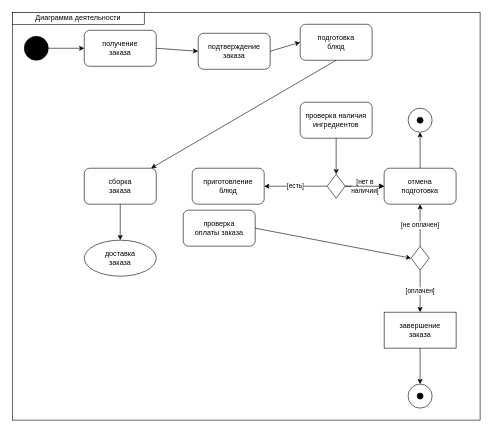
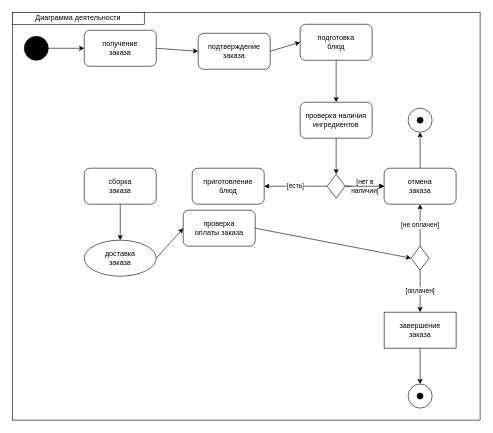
  <mxCell id="0" />
  <mxCell id="1" parent="0" />
  <mxCell id="2" value="" style="ellipse;whiteSpace=wrap;html=1;aspect=fixed;fillColor=#000000;" vertex="1" parent="1"><mxGeometry x="40" y="60" width="40" height="40" as="geometry" /></mxCell>
  <mxCell id="3" value="получение&lt;div&gt;заказа&lt;/div&gt;" style="rounded=1;whiteSpace=wrap;html=1;" vertex="1" parent="1"><mxGeometry x="140" y="50" width="120" height="60" as="geometry" /></mxCell>
  <mxCell id="4" value="подтверждение&lt;div&gt;заказа&lt;/div&gt;" style="rounded=1;whiteSpace=wrap;html=1;" vertex="1" parent="1"><mxGeometry x="330" y="55" width="120" height="60" as="geometry" /></mxCell>
  <mxCell id="5" value="подготовка&lt;div&gt;блюд&lt;/div&gt;" style="rounded=1;whiteSpace=wrap;html=1;" vertex="1" parent="1"><mxGeometry x="500" y="40" width="120" height="60" as="geometry" /></mxCell>
  <mxCell id="6" value="проверка наличия&lt;div&gt;ингредиентов&lt;/div&gt;" style="rounded=1;whiteSpace=wrap;html=1;" vertex="1" parent="1"><mxGeometry x="500" y="170" width="120" height="60" as="geometry" /></mxCell>
  <mxCell id="7" value="" style="rhombus;whiteSpace=wrap;html=1;" vertex="1" parent="1"><mxGeometry x="545" y="290" width="30" height="40" as="geometry" /></mxCell>
  <mxCell id="8" value="" style="rhombus;whiteSpace=wrap;html=1;" vertex="1" parent="1"><mxGeometry x="685" y="410" width="30" height="40" as="geometry" /></mxCell>
  <mxCell id="9" value="приготовление&lt;div&gt;блюд&lt;/div&gt;" style="rounded=1;whiteSpace=wrap;html=1;" vertex="1" parent="1"><mxGeometry x="320" y="280" width="120" height="60" as="geometry" /></mxCell>
  <mxCell id="10" value="сборка&lt;div&gt;заказа&lt;/div&gt;" style="rounded=1;whiteSpace=wrap;html=1;" vertex="1" parent="1"><mxGeometry x="140" y="280" width="120" height="60" as="geometry" /></mxCell>
  <mxCell id="11" value="доставка&lt;div&gt;заказа&lt;/div&gt;" style="ellipse;whiteSpace=wrap;html=1;" vertex="1" parent="1"><mxGeometry x="140" y="400" width="120" height="60" as="geometry" /></mxCell>
- <mxCell id="12" value="отмена&lt;div&gt;подготовка&lt;/div&gt;" style="rounded=1;whiteSpace=wrap;html=1;" vertex="1" parent="1"><mxGeometry x="640" y="280" width="120" height="60" as="geometry" /></mxCell>
+ <mxCell id="12" value="отмена&lt;div&gt;заказа&lt;/div&gt;" style="rounded=1;whiteSpace=wrap;html=1;" vertex="1" parent="1"><mxGeometry x="640" y="280" width="120" height="60" as="geometry" /></mxCell>
  <mxCell id="13" value="завершение&lt;div&gt;заказа&lt;/div&gt;" style="whiteSpace=wrap;html=1;rounded=0;" vertex="1" parent="1"><mxGeometry x="640" y="520" width="120" height="60" as="geometry" /></mxCell>
  <mxCell id="14" value="" style="ellipse;whiteSpace=wrap;html=1;aspect=fixed;" vertex="1" parent="1"><mxGeometry x="680" y="640" width="40" height="40" as="geometry" /></mxCell>
  <mxCell id="15" value="" style="ellipse;whiteSpace=wrap;html=1;aspect=fixed;fillColor=#000000;" vertex="1" parent="1"><mxGeometry x="695" y="655" width="10" height="10" as="geometry" /></mxCell>
  <mxCell id="16" value="" style="endArrow=classic;html=1;rounded=0;exitX=1;exitY=0.5;exitDx=0;exitDy=0;entryX=0;entryY=0.5;entryDx=0;entryDy=0;" edge="1" parent="1" source="2" target="3"><mxGeometry width="50" height="50" relative="1" as="geometry"><mxPoint x="390" y="420" as="sourcePoint" /><mxPoint x="440" y="370" as="targetPoint" /></mxGeometry></mxCell>
  <mxCell id="17" value="" style="endArrow=classic;html=1;rounded=0;exitX=1;exitY=0.5;exitDx=0;exitDy=0;entryX=0;entryY=0.5;entryDx=0;entryDy=0;" edge="1" parent="1" source="3" target="4"><mxGeometry width="50" height="50" relative="1" as="geometry"><mxPoint x="390" y="420" as="sourcePoint" /><mxPoint x="440" y="370" as="targetPoint" /></mxGeometry></mxCell>
  <mxCell id="18" value="" style="endArrow=classic;html=1;rounded=0;exitX=1;exitY=0.5;exitDx=0;exitDy=0;entryX=0;entryY=0.5;entryDx=0;entryDy=0;" edge="1" parent="1" source="4" target="5"><mxGeometry width="50" height="50" relative="1" as="geometry"><mxPoint x="390" y="420" as="sourcePoint" /><mxPoint x="440" y="370" as="targetPoint" /></mxGeometry></mxCell>
  <mxCell id="19" value="проверка&lt;div&gt;оплаты заказа&lt;/div&gt;" style="rounded=1;whiteSpace=wrap;html=1;" vertex="1" parent="1"><mxGeometry x="305" y="350" width="120" height="60" as="geometry" /></mxCell>
- <mxCell id="20" value="" style="endArrow=classic;html=1;rounded=0;exitX=0.5;exitY=1;exitDx=0;exitDy=0;" edge="1" parent="1" source="5" target="10"><mxGeometry width="50" height="50" relative="1" as="geometry"><mxPoint x="390" y="420" as="sourcePoint" /><mxPoint x="440" y="370" as="targetPoint" /></mxGeometry></mxCell>
+ <mxCell id="20" value="" style="endArrow=classic;html=1;rounded=0;exitX=0.5;exitY=1;exitDx=0;exitDy=0;entryX=0.5;entryY=0;entryDx=0;entryDy=0;" edge="1" parent="1" source="5" target="6"><mxGeometry width="50" height="50" relative="1" as="geometry"><mxPoint x="390" y="420" as="sourcePoint" /><mxPoint x="440" y="370" as="targetPoint" /></mxGeometry></mxCell>
  <mxCell id="21" value="" style="endArrow=classic;html=1;rounded=0;exitX=0.5;exitY=1;exitDx=0;exitDy=0;entryX=0.5;entryY=0;entryDx=0;entryDy=0;" edge="1" parent="1" source="6" target="7"><mxGeometry width="50" height="50" relative="1" as="geometry"><mxPoint x="390" y="420" as="sourcePoint" /><mxPoint x="440" y="370" as="targetPoint" /></mxGeometry></mxCell>
  <mxCell id="22" value="[есть]" style="endArrow=classic;html=1;rounded=0;entryX=1;entryY=0.5;entryDx=0;entryDy=0;exitX=0;exitY=0.5;exitDx=0;exitDy=0;" edge="1" parent="1" source="7" target="9"><mxGeometry width="50" height="50" relative="1" as="geometry"><mxPoint x="390" y="420" as="sourcePoint" /><mxPoint x="440" y="370" as="targetPoint" /></mxGeometry></mxCell>
  <mxCell id="23" value="[нет в&lt;div&gt;наличии]&lt;/div&gt;" style="endArrow=classic;html=1;rounded=0;exitX=1;exitY=0.5;exitDx=0;exitDy=0;entryX=0;entryY=0.5;entryDx=0;entryDy=0;" edge="1" parent="1" source="7" target="12"><mxGeometry width="50" height="50" relative="1" as="geometry"><mxPoint x="390" y="420" as="sourcePoint" /><mxPoint x="440" y="370" as="targetPoint" /></mxGeometry></mxCell>
  <mxCell id="24" value="[не оплачен]" style="endArrow=classic;html=1;rounded=0;entryX=0.5;entryY=1;entryDx=0;entryDy=0;exitX=0.5;exitY=0;exitDx=0;exitDy=0;" edge="1" parent="1" source="8" target="12"><mxGeometry width="50" height="50" relative="1" as="geometry"><mxPoint x="390" y="420" as="sourcePoint" /><mxPoint x="440" y="370" as="targetPoint" /></mxGeometry></mxCell>
  <mxCell id="25" value="[оплачен]" style="endArrow=classic;html=1;rounded=0;entryX=0.5;entryY=0;entryDx=0;entryDy=0;exitX=0.5;exitY=1;exitDx=0;exitDy=0;" edge="1" parent="1" source="8" target="13"><mxGeometry width="50" height="50" relative="1" as="geometry"><mxPoint x="390" y="420" as="sourcePoint" /><mxPoint x="440" y="370" as="targetPoint" /></mxGeometry></mxCell>
  <mxCell id="26" value="" style="endArrow=classic;html=1;rounded=0;entryX=0.5;entryY=0;entryDx=0;entryDy=0;exitX=0.5;exitY=1;exitDx=0;exitDy=0;" edge="1" parent="1" source="13" target="14"><mxGeometry width="50" height="50" relative="1" as="geometry"><mxPoint x="390" y="420" as="sourcePoint" /><mxPoint x="440" y="370" as="targetPoint" /></mxGeometry></mxCell>
+ <mxCell id="27" value="" style="endArrow=classic;html=1;rounded=0;exitX=1;exitY=0.5;exitDx=0;exitDy=0;entryX=0;entryY=0.5;entryDx=0;entryDy=0;" edge="1" parent="1" source="11" target="19"><mxGeometry width="50" height="50" relative="1" as="geometry"><mxPoint x="390" y="420" as="sourcePoint" /><mxPoint x="440" y="370" as="targetPoint" /></mxGeometry></mxCell>
  <mxCell id="28" value="" style="endArrow=classic;html=1;rounded=0;exitX=0.5;exitY=1;exitDx=0;exitDy=0;entryX=0.5;entryY=0;entryDx=0;entryDy=0;" edge="1" parent="1" source="10" target="11"><mxGeometry width="50" height="50" relative="1" as="geometry"><mxPoint x="390" y="420" as="sourcePoint" /><mxPoint x="440" y="370" as="targetPoint" /></mxGeometry></mxCell>
  <mxCell id="29" value="" style="endArrow=classic;html=1;rounded=0;exitX=1;exitY=0.5;exitDx=0;exitDy=0;entryX=0;entryY=0.5;entryDx=0;entryDy=0;" edge="1" parent="1" source="19" target="8"><mxGeometry width="50" height="50" relative="1" as="geometry"><mxPoint x="390" y="420" as="sourcePoint" /><mxPoint x="440" y="370" as="targetPoint" /></mxGeometry></mxCell>
  <mxCell id="30" value="" style="ellipse;whiteSpace=wrap;html=1;aspect=fixed;" vertex="1" parent="1"><mxGeometry x="680" y="180" width="40" height="40" as="geometry" /></mxCell>
  <mxCell id="31" value="" style="endArrow=classic;html=1;rounded=0;entryX=0.5;entryY=1;entryDx=0;entryDy=0;exitX=0.5;exitY=0;exitDx=0;exitDy=0;" edge="1" parent="1" source="12" target="30"><mxGeometry width="50" height="50" relative="1" as="geometry"><mxPoint x="390" y="420" as="sourcePoint" /><mxPoint x="680" y="250" as="targetPoint" /></mxGeometry></mxCell>
  <mxCell id="32" value="" style="ellipse;whiteSpace=wrap;html=1;aspect=fixed;fillColor=#000000;" vertex="1" parent="1"><mxGeometry x="695" y="195" width="10" height="10" as="geometry" /></mxCell>
  <mxCell id="33" value="" style="endArrow=classic;html=1;rounded=0;exitX=1;exitY=0.5;exitDx=0;exitDy=0;" edge="1" parent="1" source="7"><mxGeometry width="50" height="50" relative="1" as="geometry"><mxPoint x="390" y="420" as="sourcePoint" /><mxPoint x="640" y="310" as="targetPoint" /></mxGeometry></mxCell>
  <mxCell id="34" value="" style="rounded=0;whiteSpace=wrap;html=1;fillColor=none;" vertex="1" parent="1"><mxGeometry x="20" y="20" width="780" height="680" as="geometry" /></mxCell>
  <mxCell id="35" value="Диаграмма деятельности" style="rounded=0;whiteSpace=wrap;html=1;" vertex="1" parent="1"><mxGeometry x="20" y="20" width="220" height="20" as="geometry" /></mxCell>
